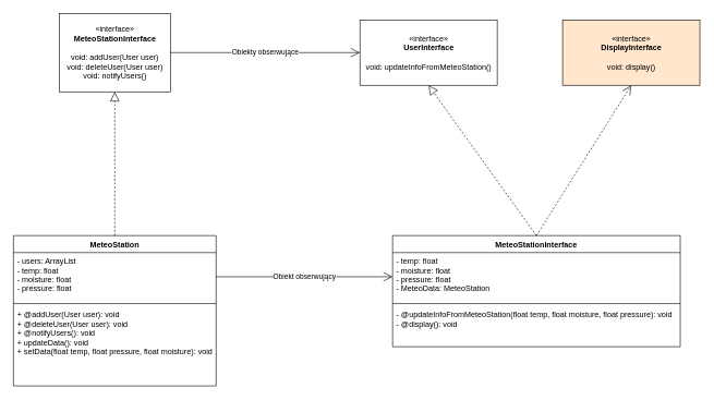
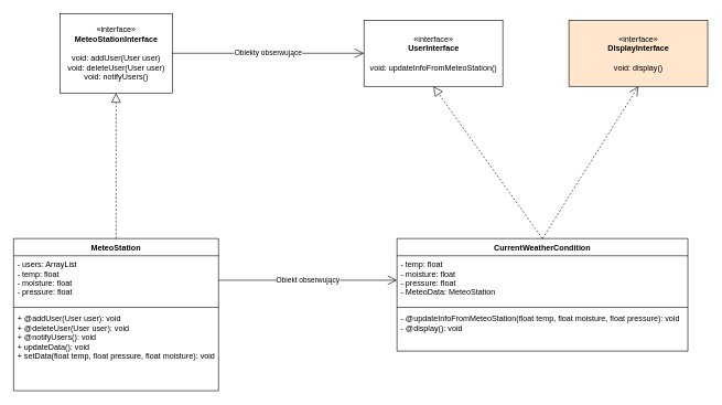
  <mxCell id="0" />
  <mxCell id="1" parent="0" />
  <mxCell id="2" value="«interface»&lt;br&gt;&lt;b&gt;MeteoStationInterface&lt;/b&gt;&lt;br&gt;&lt;br&gt;void: addUser(User user)&lt;br&gt;void: deleteUser(User user)&lt;br&gt;void: notifyUsers()" style="html=1;" vertex="1" parent="1"><mxGeometry x="90" y="20" width="170" height="120" as="geometry" /></mxCell>
  <mxCell id="3" value="«interface»&lt;br&gt;&lt;b&gt;UserInterface&lt;br&gt;&lt;/b&gt;&lt;br&gt;void: updateInfoFromMeteoStation()" style="html=1;" vertex="1" parent="1"><mxGeometry x="550" y="30" width="210" height="100" as="geometry" /></mxCell>
  <mxCell id="4" value="«interface»&lt;br&gt;&lt;b&gt;DisplayInterface&lt;br&gt;&lt;/b&gt;&lt;br&gt;void: display()" style="html=1;fillColor=#ffe6cc;" vertex="1" parent="1"><mxGeometry x="860" y="30" width="210" height="100" as="geometry" /></mxCell>
  <mxCell id="5" value="MeteoStation" style="swimlane;fontStyle=1;align=center;verticalAlign=top;childLayout=stackLayout;horizontal=1;startSize=26;horizontalStack=0;resizeParent=1;resizeParentMax=0;resizeLast=0;collapsible=1;marginBottom=0;" vertex="1" parent="1"><mxGeometry x="20" y="360" width="310" height="230" as="geometry" /></mxCell>
  <mxCell id="6" value="- users: ArrayList&#10;- temp: float&#10;- moisture: float&#10;- pressure: float&#10;" style="text;strokeColor=none;fillColor=none;align=left;verticalAlign=top;spacingLeft=4;spacingRight=4;overflow=hidden;rotatable=0;points=[[0,0.5],[1,0.5]];portConstraint=eastwest;" vertex="1" parent="5"><mxGeometry y="26" width="310" height="74" as="geometry" /></mxCell>
  <mxCell id="7" value="" style="line;strokeWidth=1;fillColor=none;align=left;verticalAlign=middle;spacingTop=-1;spacingLeft=3;spacingRight=3;rotatable=0;labelPosition=right;points=[];portConstraint=eastwest;" vertex="1" parent="5"><mxGeometry y="100" width="310" height="8" as="geometry" /></mxCell>
  <mxCell id="8" value="+ @addUser(User user): void&#10;+ @deleteUser(User user): void&#10;+ @notifyUsers(): void&#10;+ updateData(): void&#10;+ setData(float temp, float pressure, float moisture): void" style="text;strokeColor=none;fillColor=none;align=left;verticalAlign=top;spacingLeft=4;spacingRight=4;overflow=hidden;rotatable=0;points=[[0,0.5],[1,0.5]];portConstraint=eastwest;" vertex="1" parent="5"><mxGeometry y="108" width="310" height="122" as="geometry" /></mxCell>
  <mxCell id="9" value="" style="endArrow=block;dashed=1;endFill=0;endSize=12;html=1;exitX=0.5;exitY=0;exitDx=0;exitDy=0;entryX=0.5;entryY=1;entryDx=0;entryDy=0;" edge="1" parent="1" source="5" target="2"><mxGeometry width="160" relative="1" as="geometry"><mxPoint x="260" y="250" as="sourcePoint" /><mxPoint x="420" y="250" as="targetPoint" /></mxGeometry></mxCell>
- <mxCell id="10" value="MeteoStationInterface" style="swimlane;fontStyle=1;align=center;verticalAlign=top;childLayout=stackLayout;horizontal=1;startSize=26;horizontalStack=0;resizeParent=1;resizeParentMax=0;resizeLast=0;collapsible=1;marginBottom=0;" vertex="1" parent="1"><mxGeometry x="600" y="360" width="440" height="170" as="geometry" /></mxCell>
+ <mxCell id="10" value="CurrentWeatherCondition" style="swimlane;fontStyle=1;align=center;verticalAlign=top;childLayout=stackLayout;horizontal=1;startSize=26;horizontalStack=0;resizeParent=1;resizeParentMax=0;resizeLast=0;collapsible=1;marginBottom=0;" vertex="1" parent="1"><mxGeometry x="600" y="360" width="440" height="170" as="geometry" /></mxCell>
  <mxCell id="11" value="- temp: float&#10;- moisture: float&#10;- pressure: float&#10;- MeteoData: MeteoStation" style="text;strokeColor=none;fillColor=none;align=left;verticalAlign=top;spacingLeft=4;spacingRight=4;overflow=hidden;rotatable=0;points=[[0,0.5],[1,0.5]];portConstraint=eastwest;" vertex="1" parent="10"><mxGeometry y="26" width="440" height="74" as="geometry" /></mxCell>
  <mxCell id="12" value="" style="line;strokeWidth=1;fillColor=none;align=left;verticalAlign=middle;spacingTop=-1;spacingLeft=3;spacingRight=3;rotatable=0;labelPosition=right;points=[];portConstraint=eastwest;" vertex="1" parent="10"><mxGeometry y="100" width="440" height="8" as="geometry" /></mxCell>
  <mxCell id="13" value="- @updateInfoFromMeteoStation(float temp, float moisture, float pressure): void&#10;- @display(): void" style="text;strokeColor=none;fillColor=none;align=left;verticalAlign=top;spacingLeft=4;spacingRight=4;overflow=hidden;rotatable=0;points=[[0,0.5],[1,0.5]];portConstraint=eastwest;" vertex="1" parent="10"><mxGeometry y="108" width="440" height="62" as="geometry" /></mxCell>
  <mxCell id="14" value="" style="endArrow=open;dashed=1;endFill=0;endSize=12;html=1;exitX=0.5;exitY=0;exitDx=0;exitDy=0;entryX=0.5;entryY=1;entryDx=0;entryDy=0;" edge="1" parent="1" source="10" target="4"><mxGeometry width="160" relative="1" as="geometry"><mxPoint x="580" y="210" as="sourcePoint" /><mxPoint x="740" y="210" as="targetPoint" /></mxGeometry></mxCell>
  <mxCell id="15" value="" style="endArrow=block;dashed=1;endFill=0;endSize=12;html=1;entryX=0.5;entryY=1;entryDx=0;entryDy=0;exitX=0.5;exitY=0;exitDx=0;exitDy=0;" edge="1" parent="1" source="10" target="3"><mxGeometry width="160" relative="1" as="geometry"><mxPoint x="580" y="210" as="sourcePoint" /><mxPoint x="740" y="210" as="targetPoint" /></mxGeometry></mxCell>
  <mxCell id="16" value="Obiekt obserwujący" style="endArrow=open;endFill=1;endSize=12;html=1;exitX=1;exitY=0.5;exitDx=0;exitDy=0;entryX=0;entryY=0.5;entryDx=0;entryDy=0;" edge="1" parent="1" source="6" target="11"><mxGeometry width="160" relative="1" as="geometry"><mxPoint x="330" y="310" as="sourcePoint" /><mxPoint x="490" y="310" as="targetPoint" /></mxGeometry></mxCell>
  <mxCell id="17" value="Obiekty obserwujące" style="endArrow=open;endFill=1;endSize=12;html=1;entryX=0;entryY=0.5;entryDx=0;entryDy=0;exitX=1;exitY=0.5;exitDx=0;exitDy=0;" edge="1" parent="1" source="2" target="3"><mxGeometry width="160" relative="1" as="geometry"><mxPoint x="330" y="310" as="sourcePoint" /><mxPoint x="490" y="310" as="targetPoint" /></mxGeometry></mxCell>
